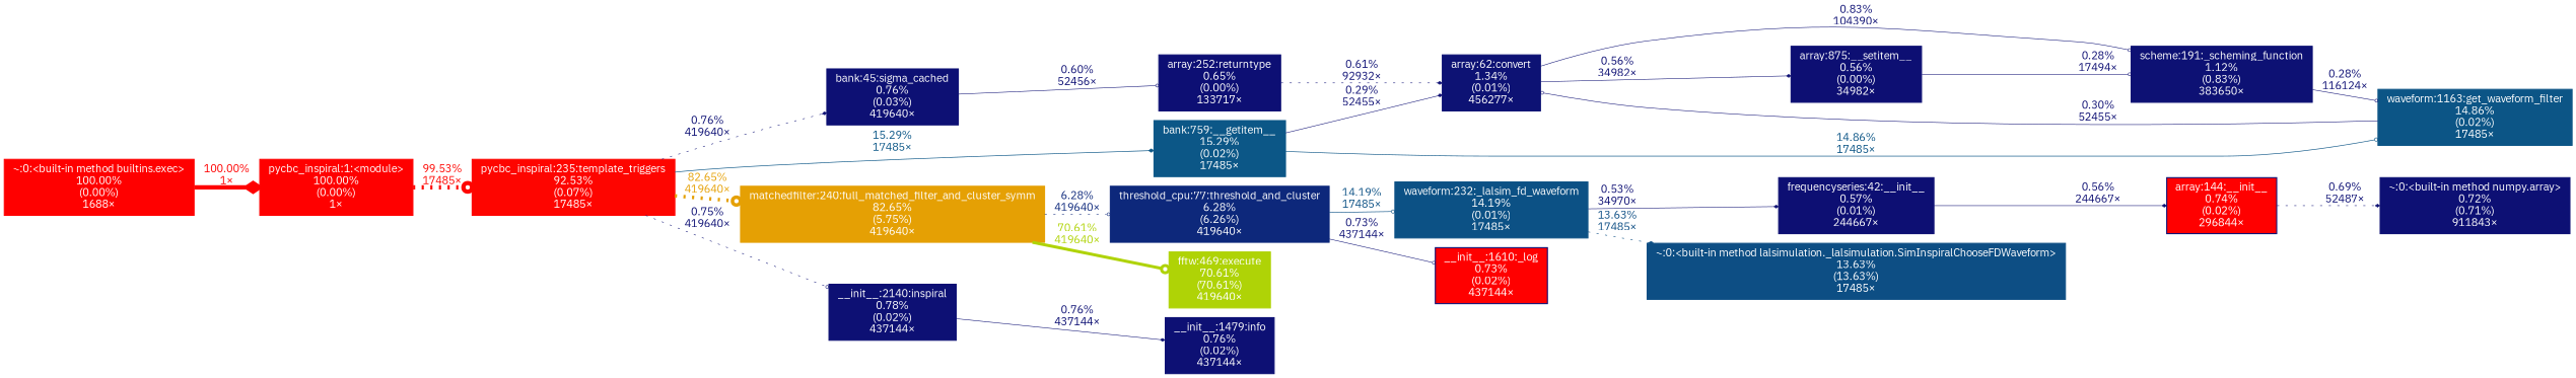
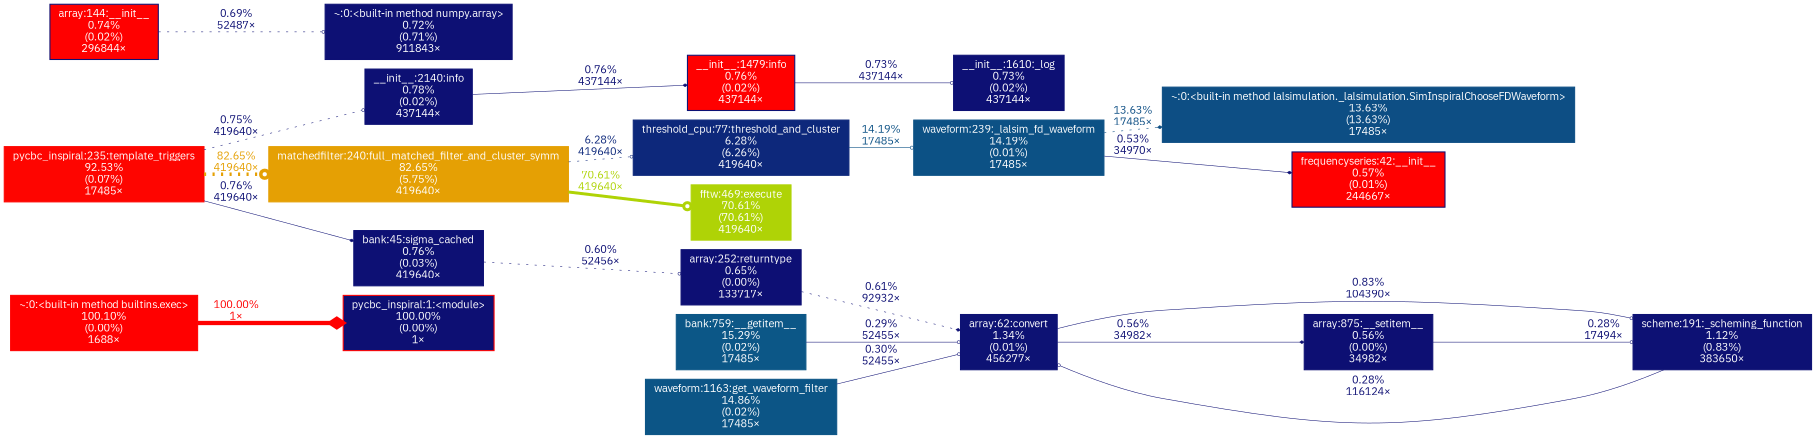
  digraph {
    fontname="IBM Plex Sans"
    nodesep=0.125
    rankdir=LR
    ranksep=0.25
    node [color="#0d1074" fontcolor="#ffffff" fontname="IBM Plex Sans" fontsize=10.00 shape=box style=filled]
    edge [arrowhead=odot arrowsize=0.35 color="#0d1074" fontcolor="#0d1074" fontname="IBM Plex Sans" fontsize=10.00 labeldistance=0.50 penwidth=0.50 style=bold]
-   n1 [color="#ff0000" height=0 label="pycbc_inspiral:1:<module>\n100.00%\n(0.00%)\n1×" width=0]
+   n1 [color="#ff0000" height=0 label="pycbc_inspiral:1:<module>\n100.00%\n(0.00%)\n1×" width=0 fillcolor="#0d0f73"]
    n2 [color="#fe0500" height=0 label="pycbc_inspiral:235:template_triggers\n92.53%\n(0.07%)\n17485×" width=0]
    n3 [height=0 label="bank:45:sigma_cached\n0.76%\n(0.03%)\n419640×" width=0]
    n4 [color="#0c5787" height=0 label="bank:759:__getitem__\n15.29%\n(0.02%)\n17485×" width=0]
    n5 [color="#e5a004" height=0 label="matchedfilter:240:full_matched_filter_and_cluster_symm\n82.65%\n(5.75%)\n419640×" width=0]
-   n6 [height=0 label="__init__:2140:inspiral\n0.78%\n(0.02%)\n437144×" width=0]
+   n6 [height=0 label="__init__:2140:info\n0.78%\n(0.02%)\n437144×" width=0]
    n7 [color="#0d0f74" height=0 label="array:252:returntype\n0.65%\n(0.00%)\n133717×" width=0]
    n8 [color="#0d1274" height=0 label="array:62:convert\n1.34%\n(0.01%)\n456277×" width=0]
    n9 [color="#0c5586" height=0 label="waveform:1163:get_waveform_filter\n14.86%\n(0.02%)\n17485×" width=0]
    n10 [color="#0d287b" height=0 label="threshold_cpu:77:threshold_and_cluster\n6.28%\n(6.26%)\n419640×" width=0]
    n11 [color="#afd306" height=0 label="fftw:469:execute\n70.61%\n(70.61%)\n419640×" width=0]
-   n12 [height=0 label="__init__:1479:info\n0.76%\n(0.02%)\n437144×" width=0]
+   n12 [height=0 label="__init__:1479:info\n0.76%\n(0.02%)\n437144×" width=0 fillcolor="#ff0000"]
    n13 [height=0 label="~:0:<built-in method numpy.array>\n0.72%\n(0.71%)\n911843×" width=0]
-   n14 [color="#ff0000" height=0 label="~:0:<built-in method builtins.exec>\n100.00%\n(0.00%)\n1688×" width=0]
+   n14 [color="#ff0000" height=0 label="~:0:<built-in method builtins.exec>\n100.10%\n(0.00%)\n1688×" width=0]
    n15 [color="#0d1174" height=0 label="scheme:191:_scheming_function\n1.12%\n(0.83%)\n383650×" width=0]
    n16 [color="#0d0f73" height=0 label="array:875:__setitem__\n0.56%\n(0.00%)\n34982×" width=0]
    n17 [fillcolor="#ff0000" height=0 label="array:144:__init__\n0.74%\n(0.02%)\n296844×" width=0]
-   n18 [color="#0c5185" height=0 label="waveform:232:_lalsim_fd_waveform\n14.19%\n(0.01%)\n17485×" width=0]
-   n19 [color="#0d0f73" height=0 label="frequencyseries:42:__init__\n0.57%\n(0.01%)\n244667×" width=0]
+   n18 [color="#0c5185" height=0 label="waveform:239:_lalsim_fd_waveform\n14.19%\n(0.01%)\n17485×" width=0]
+   n19 [color="#0d0f73" height=0 label="frequencyseries:42:__init__\n0.57%\n(0.01%)\n244667×" width=0 fillcolor="#ff0000"]
    n20 [color="#0d4e84" height=0 label="~:0:<built-in method lalsimulation._lalsimulation.SimInspiralChooseFDWaveform>\n13.63%\n(13.63%)\n17485×" width=0]
-   n21 [height=0 label="__init__:1610:_log\n0.73%\n(0.02%)\n437144×" width=0 fillcolor="#ff0000"]
-   n1 -> n2 [arrowsize=1.00 color="#fe0500" fontcolor="#fe0500" label="99.53%\n17485×" labeldistance=3.98 penwidth=3.98 style=dotted]
-   n2 -> n3 [arrowhead=diamond label="0.76%\n419640×" style=dotted]
-   n2 -> n4 [arrowhead=diamond arrowsize=0.39 color="#0c5787" fontcolor="#0c5787" label="15.29%\n17485×" labeldistance=0.61 penwidth=0.61 style=solid]
+   n21 [height=0 label="__init__:1610:_log\n0.73%\n(0.02%)\n437144×" width=0]
+   n2 -> n3 [arrowhead=diamond label="0.76%\n419640×" style=solid]
    n2 -> n5 [arrowsize=0.91 color="#e5a004" fontcolor="#e5a004" label="82.65%\n419640×" labeldistance=3.31 penwidth=3.31 style=dotted]
    n2 -> n6 [label="0.75%\n419640×" style=dotted]
-   n3 -> n7 [color="#0d0f74" fontcolor="#0d0f74" label="0.60%\n52456×" style=solid]
-   n4 -> n8 [arrowhead=diamond color="#0d0e73" fontcolor="#0d0e73" label="0.29%\n52455×"]
-   n4 -> n9 [arrowsize=0.39 color="#0c5586" fontcolor="#0c5586" label="14.86%\n17485×" labeldistance=0.59 penwidth=0.59 style=solid]
+   n3 -> n7 [color="#0d0f74" fontcolor="#0d0f74" label="0.60%\n52456×" style=dotted]
+   n4 -> n8 [color="#0d0e73" fontcolor="#0d0e73" label="0.29%\n52455×"]
    n5 -> n10 [color="#0d287b" fontcolor="#0d287b" label="6.28%\n419640×" style=dotted]
    n5 -> n11 [arrowsize=0.84 color="#afd306" fontcolor="#afd306" label="70.61%\n419640×" labeldistance=2.82 penwidth=2.82]
    n6 -> n12 [arrowhead=diamond label="0.76%\n437144×"]
    n7 -> n8 [arrowhead=diamond color="#0d0f74" fontcolor="#0d0f74" label="0.61%\n92932×" style=dotted]
    n8 -> n15 [label="0.83%\n104390×"]
    n8 -> n16 [arrowhead=diamond color="#0d0f73" fontcolor="#0d0f73" label="0.56%\n34982×" style=solid]
    n9 -> n8 [color="#0d0e73" fontcolor="#0d0e73" label="0.30%\n52455×"]
    n10 -> n18 [arrowsize=0.38 color="#0c5185" fontcolor="#0c5185" label="14.19%\n17485×" labeldistance=0.57 penwidth=0.57]
-   n10 -> n21 [label="0.73%\n437144×"]
+   n12 -> n21 [label="0.73%\n437144×"]
    n14 -> n1 [arrowhead=diamond arrowsize=1.00 color="#ff0000" fontcolor="#ff0000" label="100.00%\n1×" labeldistance=4.00 penwidth=4.00]
-   n15 -> n9 [color="#0d0e73" fontcolor="#0d0e73" label="0.28%\n116124×" style=solid]
+   n15 -> n8 [color="#0d0e73" fontcolor="#0d0e73" label="0.28%\n116124×" style=solid]
    n16 -> n15 [color="#0d0e73" fontcolor="#0d0e73" label="0.28%\n17494×"]
-   n17 -> n13 [arrowhead=diamond label="0.69%\n52487×" style=dotted]
+   n17 -> n13 [label="0.69%\n52487×" style=dotted]
    n18 -> n19 [arrowhead=diamond color="#0d0f73" fontcolor="#0d0f73" label="0.53%\n34970×"]
    n18 -> n20 [arrowhead=diamond arrowsize=0.37 color="#0d4e84" fontcolor="#0d4e84" label="13.63%\n17485×" labeldistance=0.55 penwidth=0.55 style=dotted]
-   n19 -> n17 [arrowhead=diamond color="#0d0f73" fontcolor="#0d0f73" label="0.56%\n244667×"]
  }
